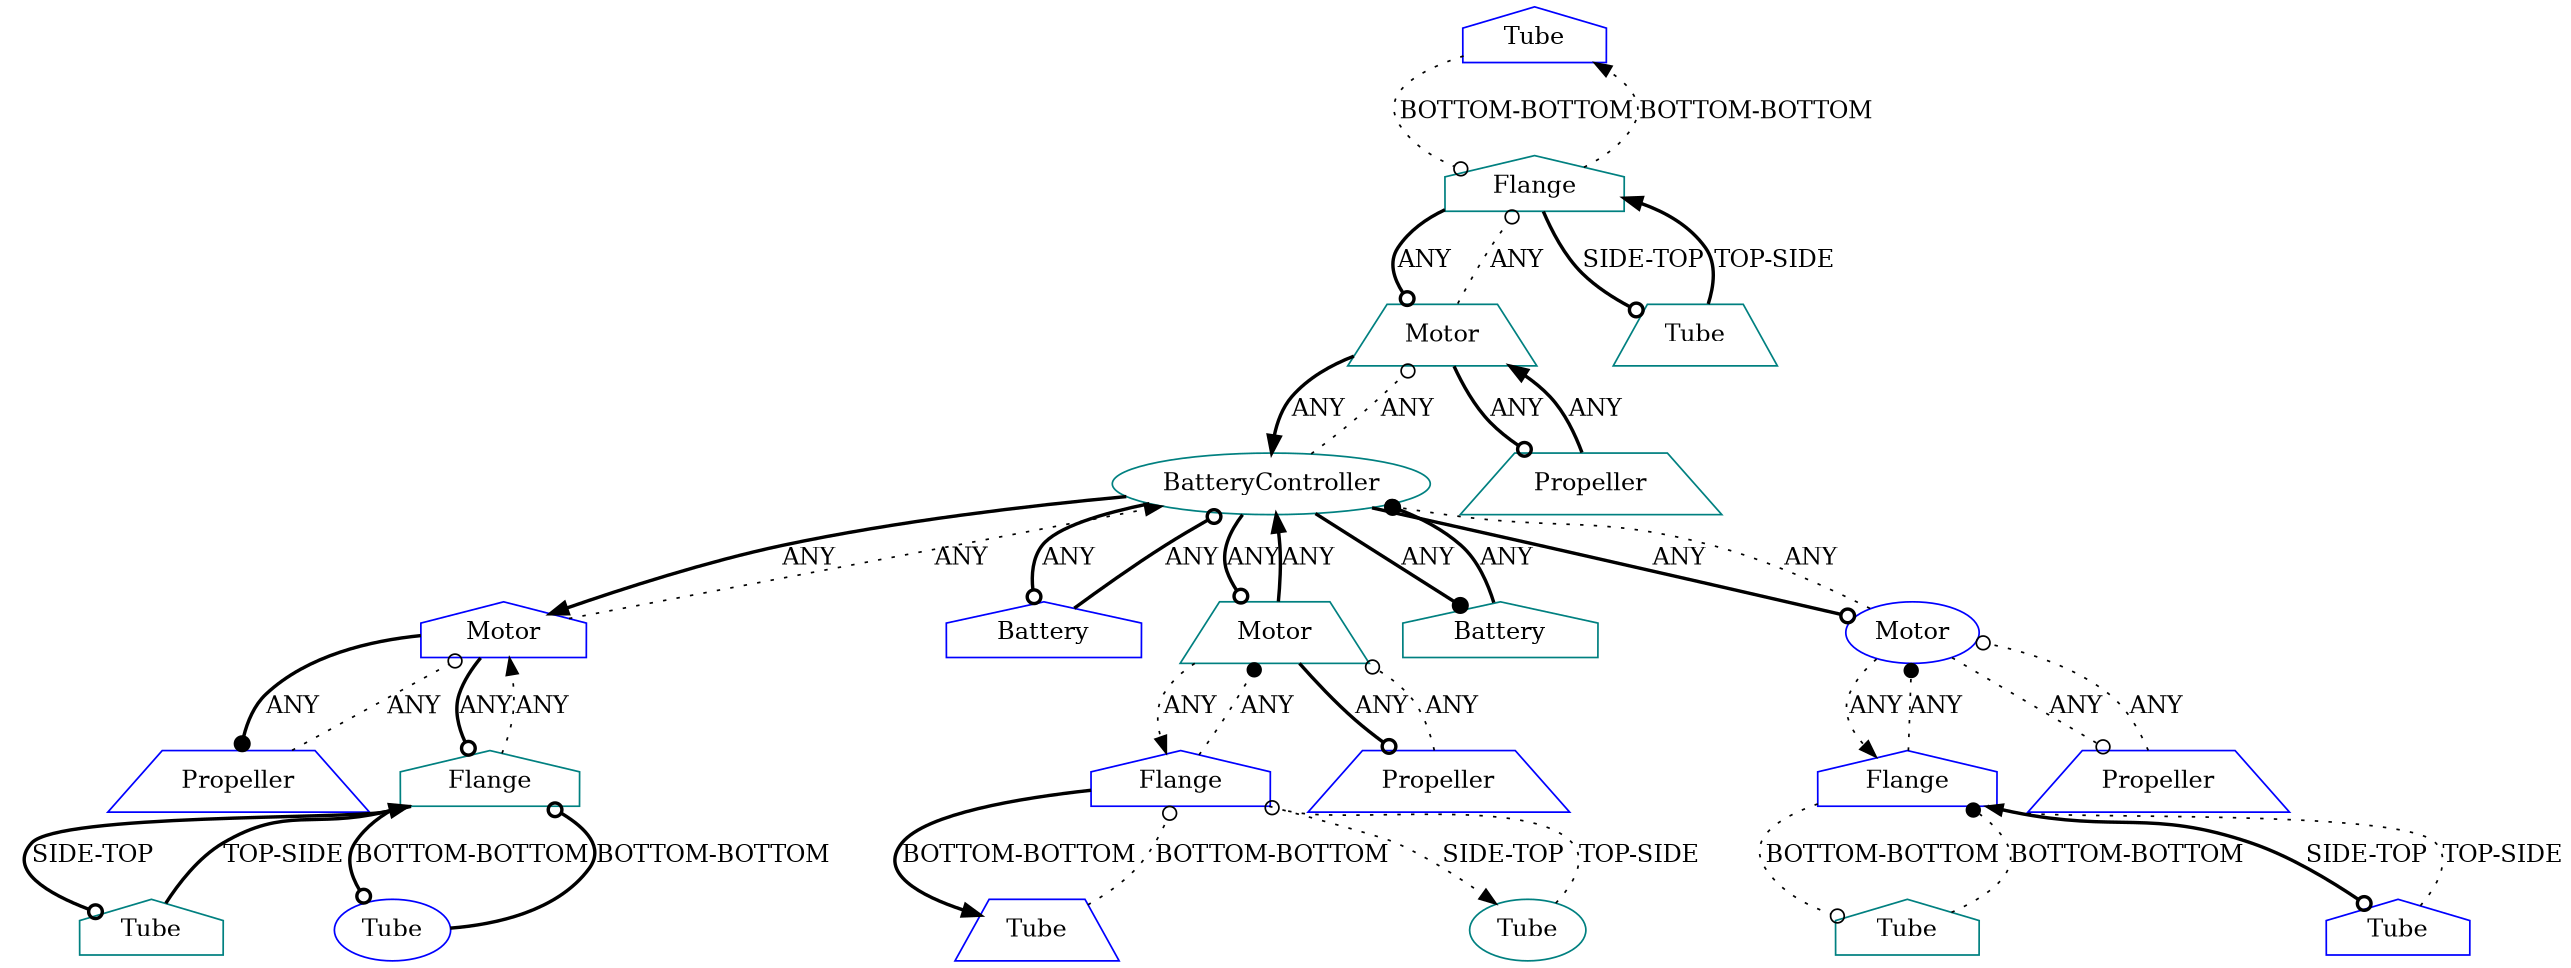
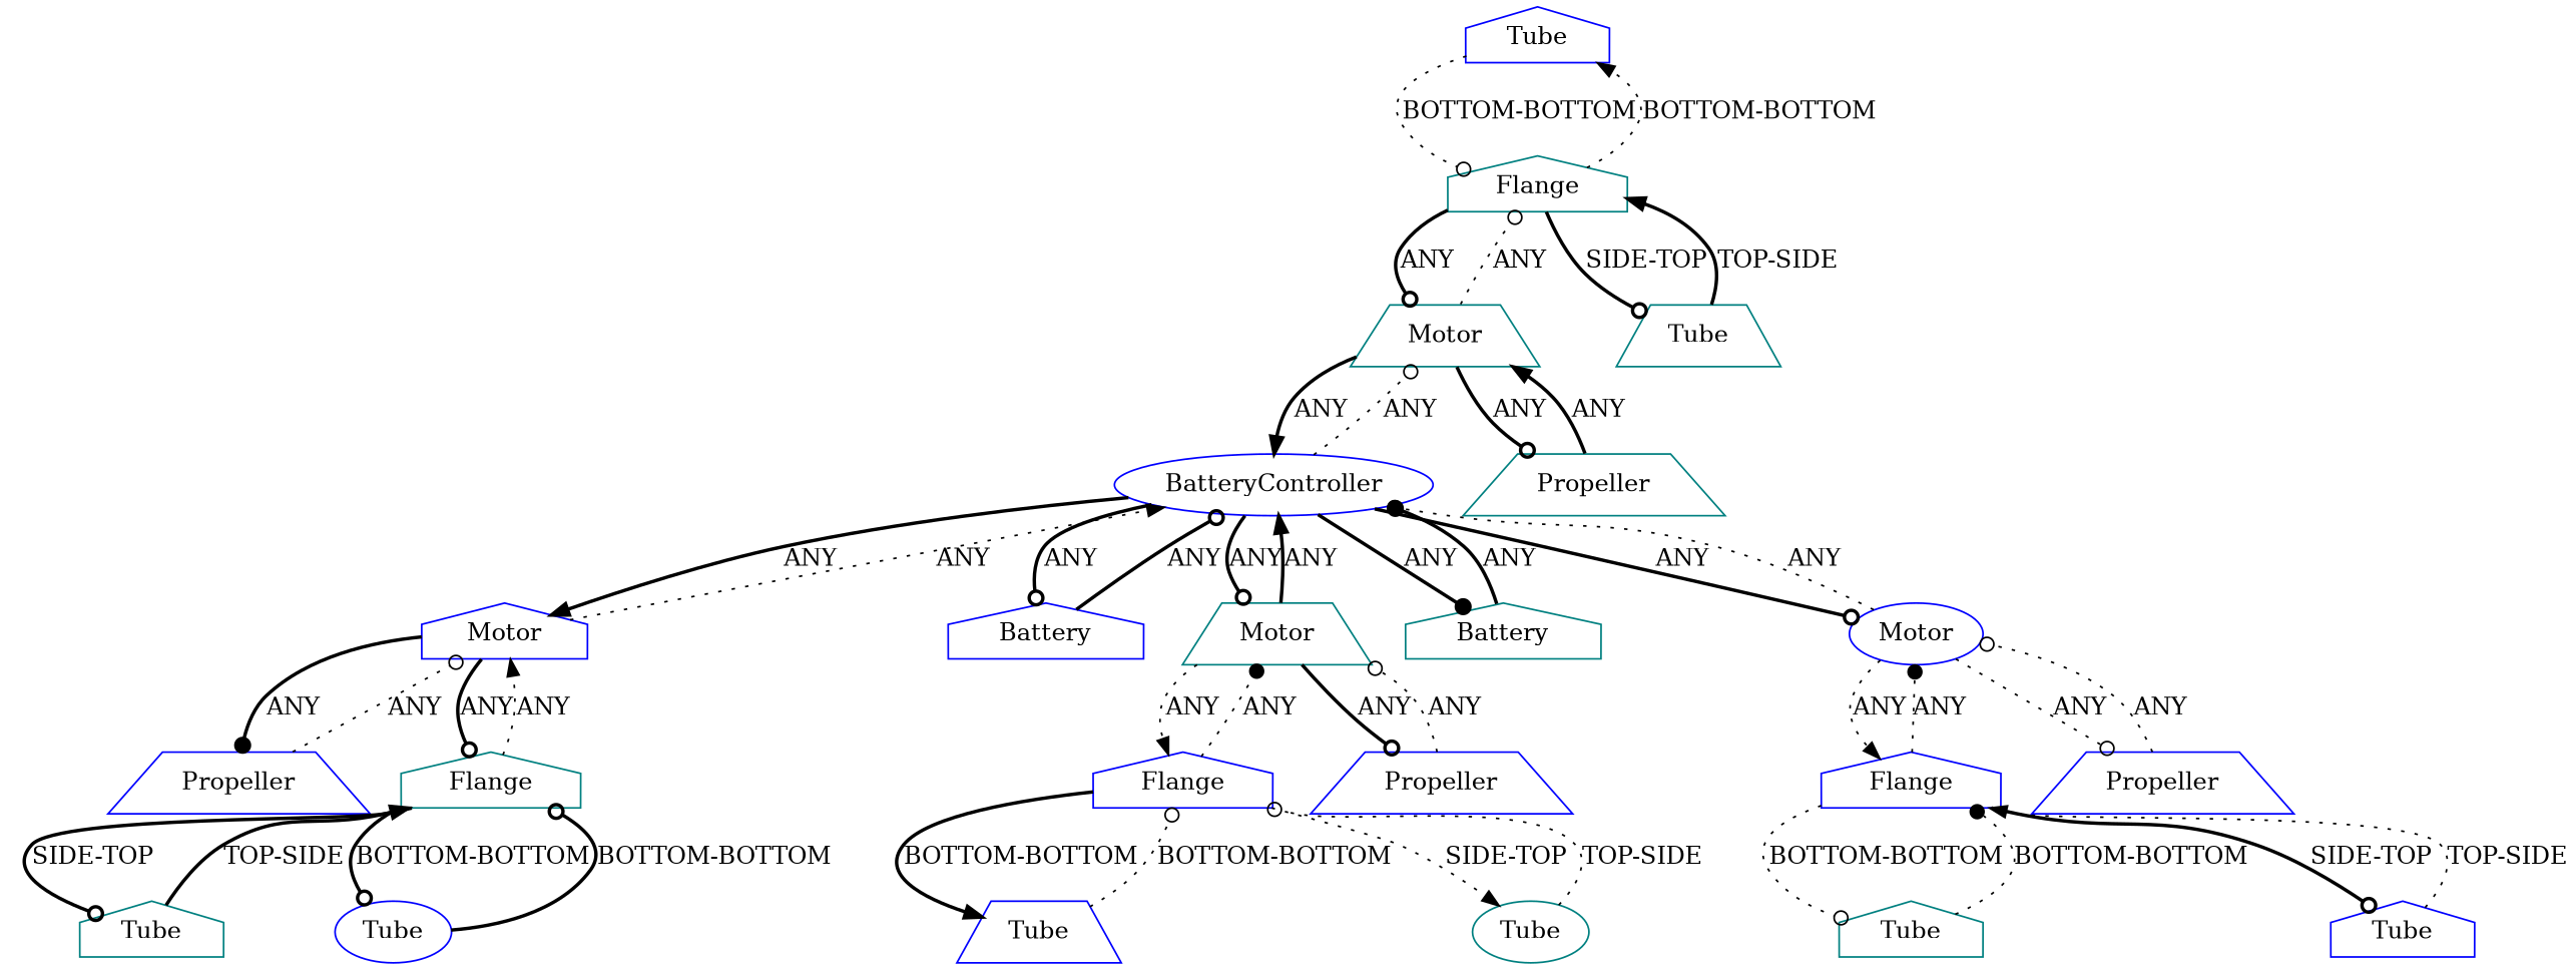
  digraph {
    node [color=blue shape=house]
    edge [style=bold arrowhead=odot]
    n1 [instance=Tube_instance_1 label=Tube]
    n2 [instance=Flange_instance_2 label=Flange color=teal]
    n3 [instance=Motor_instance_1 label=Motor]
-   n4 [instance=BatteryController_instance_1 label=BatteryController color=teal shape=ellipse]
+   n4 [instance=BatteryController_instance_1 label=BatteryController shape=ellipse]
    n5 [instance=Propeller_instance_2 label=Propeller shape=trapezium]
    n6 [instance=Flange_instance_4 label=Flange color=teal]
    n7 [instance=Tube_instance_2 label=Tube color=teal]
    n8 [instance=Tube_instance_3 label=Tube color=teal]
    n9 [instance=Flange_instance_3 label=Flange]
    n10 [instance=Propeller_instance_1 label=Propeller color=teal shape=trapezium]
    n11 [instance=Motor_instance_2 label=Motor color=teal shape=trapezium]
    n12 [instance=Tube_instance_4 label=Tube shape=ellipse]
    n13 [instance=Battery_instance_1 label=Battery]
    n14 [instance=Flange_instance_1 label=Flange]
    n15 [instance=Tube_instance_5 label=Tube shape=trapezium]
    n16 [instance=Tube_instance_6 label=Tube color=teal shape=ellipse]
    n17 [instance=Motor_instance_3 label=Motor color=teal shape=trapezium]
    n18 [instance=Battery_instance_2 label=Battery color=teal]
    n19 [instance=Motor_instance_4 label=Motor shape=ellipse]
    n20 [instance=Propeller_instance_4 label=Propeller shape=trapezium]
    n21 [instance=Tube_instance_7 label=Tube color=teal shape=trapezium]
    n22 [instance=Tube_instance_8 label=Tube]
    n23 [instance=Propeller_instance_3 label=Propeller shape=trapezium]
    n1 -> n2 [label="BOTTOM-BOTTOM" style=dotted]
    n2 -> n1 [label="BOTTOM-BOTTOM" style=dotted arrowhead=normal]
    n2 -> n11 [label=ANY]
    n2 -> n21 [label="SIDE-TOP"]
    n3 -> n4 [label=ANY style=dotted arrowhead=normal]
    n3 -> n5 [label=ANY arrowhead=dot]
    n3 -> n6 [label=ANY]
    n4 -> n3 [label=ANY arrowhead=normal]
    n4 -> n11 [label=ANY style=dotted]
    n4 -> n13 [label=ANY]
    n4 -> n17 [label=ANY]
    n4 -> n18 [label=ANY arrowhead=dot]
    n4 -> n19 [label=ANY]
    n5 -> n3 [label=ANY style=dotted]
    n6 -> n3 [label=ANY style=dotted arrowhead=normal]
    n6 -> n7 [label="SIDE-TOP"]
    n6 -> n12 [label="BOTTOM-BOTTOM"]
    n7 -> n6 [label="TOP-SIDE" arrowhead=normal]
    n8 -> n9 [label="BOTTOM-BOTTOM" style=dotted arrowhead=dot]
    n9 -> n8 [label="BOTTOM-BOTTOM" style=dotted]
    n9 -> n19 [label=ANY style=dotted arrowhead=dot]
    n9 -> n22 [label="SIDE-TOP"]
    n10 -> n11 [label=ANY arrowhead=normal]
    n11 -> n2 [label=ANY style=dotted]
    n11 -> n4 [label=ANY arrowhead=normal]
    n11 -> n10 [label=ANY]
    n12 -> n6 [label="BOTTOM-BOTTOM"]
    n13 -> n4 [label=ANY]
    n14 -> n15 [label="BOTTOM-BOTTOM" arrowhead=normal]
    n14 -> n16 [label="SIDE-TOP" style=dotted arrowhead=normal]
    n14 -> n17 [label=ANY style=dotted arrowhead=dot]
    n15 -> n14 [label="BOTTOM-BOTTOM" style=dotted]
    n16 -> n14 [label="TOP-SIDE" style=dotted]
    n17 -> n4 [label=ANY arrowhead=normal]
    n17 -> n14 [label=ANY style=dotted arrowhead=normal]
    n17 -> n20 [label=ANY]
    n18 -> n4 [label=ANY arrowhead=dot]
    n19 -> n4 [label=ANY style=dotted]
    n19 -> n9 [label=ANY style=dotted arrowhead=normal]
    n19 -> n23 [label=ANY style=dotted]
    n20 -> n17 [label=ANY style=dotted]
    n21 -> n2 [label="TOP-SIDE" arrowhead=normal]
    n22 -> n9 [label="TOP-SIDE" style=dotted arrowhead=normal]
    n23 -> n19 [label=ANY style=dotted]
  }
